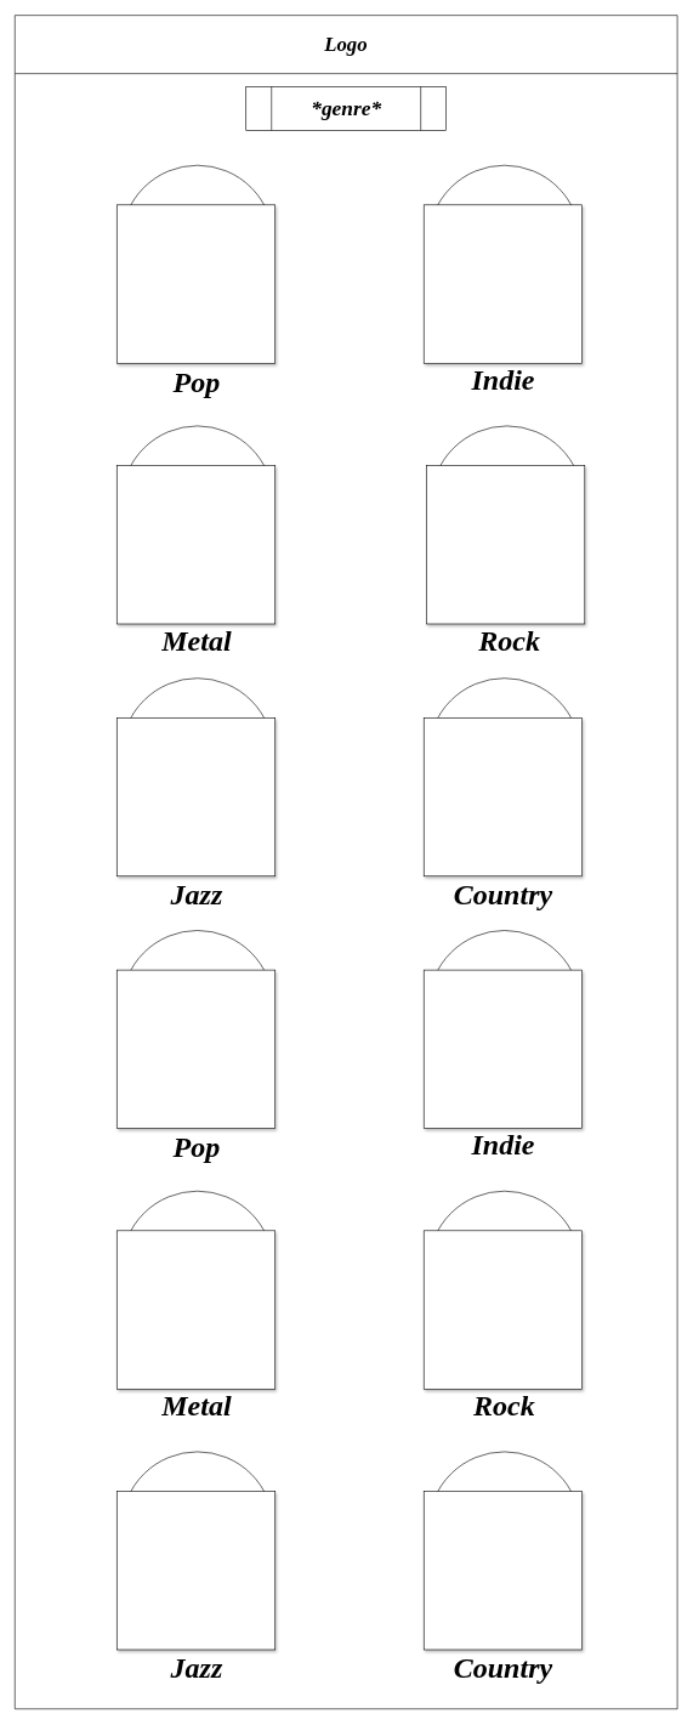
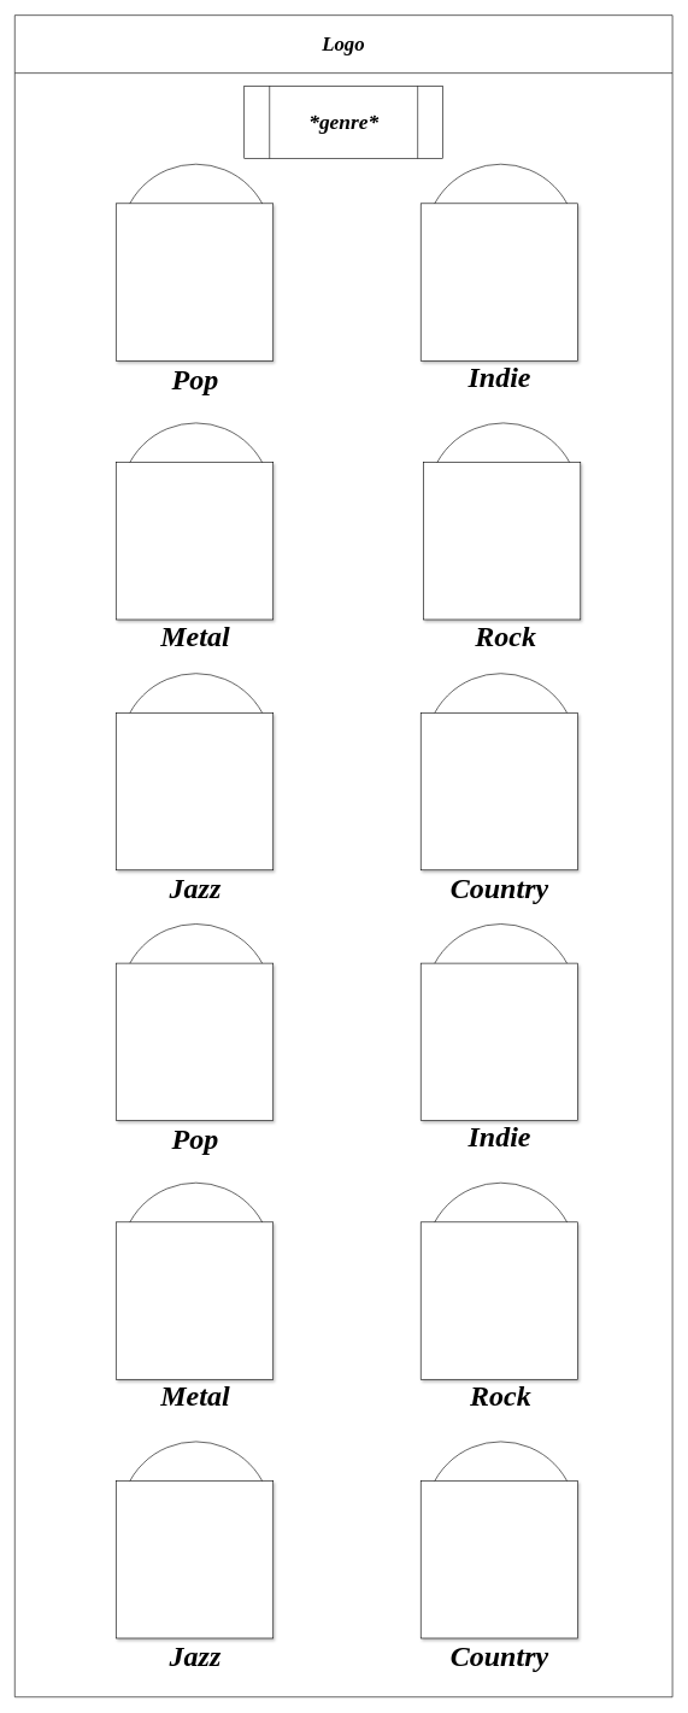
  <mxCell id="0" />
  <mxCell id="1" parent="0" />
  <mxCell id="2" value="&lt;font face=&quot;Garamond&quot;&gt;&lt;i style=&quot;&quot;&gt;Logo&lt;/i&gt;&lt;/font&gt;" style="swimlane;whiteSpace=wrap;html=1;rounded=0;shadow=0;labelBackgroundColor=none;strokeWidth=1;fontFamily=Verdana;fontSize=28;startSize=80;" vertex="1" parent="1"><mxGeometry y="20" width="910" height="2326" as="geometry" x="20" /></mxCell>
- <mxCell id="3" value="*genre*" style="shape=process;whiteSpace=wrap;html=1;backgroundOutline=1;size=0.127;strokeWidth=1;fontSize=29;fontFamily=Garamond;horizontal=1;verticalAlign=middle;fontStyle=3" vertex="1" parent="2"><mxGeometry x="317.5" y="98" width="275" height="60" as="geometry" /></mxCell>
+ <mxCell id="3" value="*genre*" style="shape=process;whiteSpace=wrap;html=1;backgroundOutline=1;size=0.127;strokeWidth=1;fontSize=29;fontFamily=Garamond;horizontal=1;verticalAlign=middle;fontStyle=3" vertex="1" parent="2"><mxGeometry x="317.5" y="98" width="275" height="100" as="geometry" /></mxCell>
  <mxCell id="4" value="" style="group" vertex="1" connectable="0" parent="2"><mxGeometry x="96" y="206" width="734" height="2084" as="geometry" /></mxCell>
  <mxCell id="5" value="" style="group" vertex="1" connectable="0" parent="4"><mxGeometry x="44" width="650" height="2084" as="geometry" /></mxCell>
  <mxCell id="6" value="" style="ellipse;whiteSpace=wrap;html=1;aspect=fixed;" vertex="1" parent="5"><mxGeometry x="428.33" width="208.444" height="208.444" as="geometry" /></mxCell>
  <mxCell id="7" value="" style="ellipse;whiteSpace=wrap;html=1;aspect=fixed;" vertex="1" parent="5"><mxGeometry x="6.591" width="208.444" height="208.444" as="geometry" /></mxCell>
  <mxCell id="8" value="" style="whiteSpace=wrap;html=1;aspect=fixed;rounded=0;glass=0;shadow=1;" vertex="1" parent="5"><mxGeometry x="0.001" y="54.377" width="217.507" height="217.507" as="geometry" /></mxCell>
  <mxCell id="9" value="" style="whiteSpace=wrap;html=1;aspect=fixed;fillStyle=solid;gradientDirection=radial;shadow=1;" vertex="1" parent="5"><mxGeometry x="421.74" y="54.377" width="217.507" height="217.507" as="geometry" /></mxCell>
  <mxCell id="10" value="Indie" style="text;html=1;strokeColor=none;fillColor=none;align=center;verticalAlign=middle;whiteSpace=wrap;rounded=0;fontSize=40;fontFamily=Garamond;fontStyle=3" vertex="1" parent="5"><mxGeometry x="421.73" y="271.88" width="218.27" height="45.31" as="geometry" /></mxCell>
  <mxCell id="11" value="&lt;font style=&quot;font-size: 40px;&quot;&gt;Pop&lt;/font&gt;" style="text;html=1;align=center;verticalAlign=middle;whiteSpace=wrap;rounded=0;fontSize=51;fontFamily=Garamond;fontStyle=3" vertex="1" parent="5"><mxGeometry y="271.88" width="220" height="45.31" as="geometry" /></mxCell>
  <mxCell id="12" value="" style="ellipse;whiteSpace=wrap;html=1;aspect=fixed;" vertex="1" parent="5"><mxGeometry x="6.59" y="357.98" width="208.444" height="208.444" as="geometry" /></mxCell>
  <mxCell id="13" value="" style="whiteSpace=wrap;html=1;aspect=fixed;shadow=1;" vertex="1" parent="5"><mxGeometry y="412.357" width="217.507" height="217.507" as="geometry" /></mxCell>
  <mxCell id="14" value="Metal" style="text;html=1;strokeColor=none;fillColor=none;align=center;verticalAlign=middle;whiteSpace=wrap;rounded=0;fontSize=40;fontFamily=Garamond;fontStyle=3" vertex="1" parent="5"><mxGeometry y="629.86" width="220" height="45.31" as="geometry" /></mxCell>
  <mxCell id="15" value="" style="ellipse;whiteSpace=wrap;html=1;aspect=fixed;" vertex="1" parent="5"><mxGeometry x="431.851" y="357.976" width="208.444" height="208.444" as="geometry" /></mxCell>
  <mxCell id="16" value="" style="whiteSpace=wrap;html=1;aspect=fixed;shadow=1;" vertex="1" parent="5"><mxGeometry x="425.262" y="412.353" width="217.507" height="217.507" as="geometry" /></mxCell>
  <mxCell id="17" value="Rock" style="text;html=1;align=center;verticalAlign=middle;whiteSpace=wrap;rounded=0;fontSize=40;fontFamily=Garamond;fontStyle=3" vertex="1" parent="5"><mxGeometry x="428.96" y="629.86" width="221.04" height="45.31" as="geometry" /></mxCell>
  <mxCell id="18" value="" style="ellipse;whiteSpace=wrap;html=1;aspect=fixed;" vertex="1" parent="5"><mxGeometry x="6.598" y="704.409" width="208.444" height="208.444" as="geometry" /></mxCell>
  <mxCell id="19" value="" style="ellipse;whiteSpace=wrap;html=1;aspect=fixed;" vertex="1" parent="5"><mxGeometry x="428.337" y="704.409" width="208.444" height="208.444" as="geometry" /></mxCell>
  <mxCell id="20" value="" style="whiteSpace=wrap;html=1;aspect=fixed;shadow=1;" vertex="1" parent="5"><mxGeometry x="0.009" y="758.786" width="217.507" height="217.507" as="geometry" /></mxCell>
  <mxCell id="21" value="" style="whiteSpace=wrap;html=1;aspect=fixed;shadow=1;" vertex="1" parent="5"><mxGeometry x="421.747" y="758.786" width="217.507" height="217.507" as="geometry" /></mxCell>
  <mxCell id="22" value="&lt;font style=&quot;font-size: 40px;&quot;&gt;Jazz&lt;/font&gt;" style="text;html=1;strokeColor=none;fillColor=none;align=center;verticalAlign=middle;whiteSpace=wrap;rounded=0;fontSize=51;fontFamily=Garamond;fontStyle=3" vertex="1" parent="5"><mxGeometry y="976.29" width="220" height="45.31" as="geometry" /></mxCell>
  <mxCell id="23" value="&lt;font style=&quot;font-size: 40px;&quot;&gt;Country&lt;/font&gt;" style="text;html=1;strokeColor=none;fillColor=none;align=center;verticalAlign=middle;whiteSpace=wrap;rounded=0;fontSize=51;fontFamily=Garamond;fontStyle=3" vertex="1" parent="5"><mxGeometry x="421.75" y="976.29" width="218.25" height="45.31" as="geometry" /></mxCell>
  <mxCell id="24" value="" style="ellipse;whiteSpace=wrap;html=1;aspect=fixed;" vertex="1" parent="5"><mxGeometry x="428.33" y="1050.846" width="208.444" height="208.444" as="geometry" /></mxCell>
  <mxCell id="25" value="" style="ellipse;whiteSpace=wrap;html=1;aspect=fixed;" vertex="1" parent="5"><mxGeometry x="6.591" y="1050.846" width="208.444" height="208.444" as="geometry" /></mxCell>
  <mxCell id="26" value="" style="whiteSpace=wrap;html=1;aspect=fixed;rounded=0;glass=0;shadow=1;" vertex="1" parent="5"><mxGeometry x="0.001" y="1105.222" width="217.507" height="217.507" as="geometry" /></mxCell>
  <mxCell id="27" value="" style="whiteSpace=wrap;html=1;aspect=fixed;fillStyle=solid;gradientDirection=radial;shadow=1;" vertex="1" parent="5"><mxGeometry x="421.74" y="1105.222" width="217.507" height="217.507" as="geometry" /></mxCell>
  <mxCell id="28" value="Indie" style="text;html=1;strokeColor=none;fillColor=none;align=center;verticalAlign=middle;whiteSpace=wrap;rounded=0;fontSize=40;fontFamily=Garamond;fontStyle=3" vertex="1" parent="5"><mxGeometry x="421.73" y="1322.73" width="218.27" height="45.31" as="geometry" /></mxCell>
  <mxCell id="29" value="&lt;font style=&quot;font-size: 40px;&quot;&gt;Pop&lt;/font&gt;" style="text;html=1;align=center;verticalAlign=middle;whiteSpace=wrap;rounded=0;fontSize=51;fontFamily=Garamond;fontStyle=3" vertex="1" parent="5"><mxGeometry y="1322.73" width="220" height="45.31" as="geometry" /></mxCell>
  <mxCell id="30" value="" style="ellipse;whiteSpace=wrap;html=1;aspect=fixed;" vertex="1" parent="5"><mxGeometry x="6.59" y="1408.826" width="208.444" height="208.444" as="geometry" /></mxCell>
  <mxCell id="31" value="" style="whiteSpace=wrap;html=1;aspect=fixed;shadow=1;" vertex="1" parent="5"><mxGeometry y="1463.203" width="217.507" height="217.507" as="geometry" /></mxCell>
  <mxCell id="32" value="Metal" style="text;html=1;strokeColor=none;fillColor=none;align=center;verticalAlign=middle;whiteSpace=wrap;rounded=0;fontSize=40;fontFamily=Garamond;fontStyle=3" vertex="1" parent="5"><mxGeometry y="1680.71" width="220" height="45.31" as="geometry" /></mxCell>
  <mxCell id="33" value="" style="ellipse;whiteSpace=wrap;html=1;aspect=fixed;" vertex="1" parent="5"><mxGeometry x="428.321" y="1408.822" width="208.444" height="208.444" as="geometry" /></mxCell>
  <mxCell id="34" value="" style="whiteSpace=wrap;html=1;aspect=fixed;shadow=1;" vertex="1" parent="5"><mxGeometry x="421.732" y="1463.199" width="217.507" height="217.507" as="geometry" /></mxCell>
  <mxCell id="35" value="Rock" style="text;html=1;align=center;verticalAlign=middle;whiteSpace=wrap;rounded=0;fontSize=40;fontFamily=Garamond;fontStyle=3" vertex="1" parent="5"><mxGeometry x="421.73" y="1680.71" width="221.04" height="45.31" as="geometry" /></mxCell>
  <mxCell id="36" value="" style="ellipse;whiteSpace=wrap;html=1;aspect=fixed;" vertex="1" parent="5"><mxGeometry x="6.598" y="1766.802" width="208.444" height="208.444" as="geometry" /></mxCell>
  <mxCell id="37" value="" style="ellipse;whiteSpace=wrap;html=1;aspect=fixed;" vertex="1" parent="5"><mxGeometry x="428.337" y="1766.802" width="208.444" height="208.444" as="geometry" /></mxCell>
  <mxCell id="38" value="" style="whiteSpace=wrap;html=1;aspect=fixed;shadow=1;" vertex="1" parent="5"><mxGeometry x="0.009" y="1821.179" width="217.507" height="217.507" as="geometry" /></mxCell>
  <mxCell id="39" value="" style="whiteSpace=wrap;html=1;aspect=fixed;shadow=1;" vertex="1" parent="5"><mxGeometry x="421.747" y="1821.179" width="217.507" height="217.507" as="geometry" /></mxCell>
  <mxCell id="40" value="&lt;font style=&quot;font-size: 40px;&quot;&gt;Jazz&lt;/font&gt;" style="text;html=1;strokeColor=none;fillColor=none;align=center;verticalAlign=middle;whiteSpace=wrap;rounded=0;fontSize=51;fontFamily=Garamond;fontStyle=3" vertex="1" parent="5"><mxGeometry y="2038.69" width="220" height="45.31" as="geometry" /></mxCell>
  <mxCell id="41" value="&lt;font style=&quot;font-size: 40px;&quot;&gt;Country&lt;/font&gt;" style="text;html=1;strokeColor=none;fillColor=none;align=center;verticalAlign=middle;whiteSpace=wrap;rounded=0;fontSize=51;fontFamily=Garamond;fontStyle=3" vertex="1" parent="5"><mxGeometry x="421.75" y="2038.69" width="218.25" height="45.31" as="geometry" /></mxCell>
